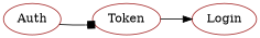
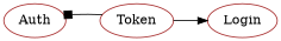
  digraph {
    rankdir=LR
    node [color=brown]
    n1 [label=Auth]
    n2 [label=Token]
    n3 [label=Login]
-   n1 -> n2 [arrowhead=box]
+   n2 -> n1 [arrowhead=box]
    n2 -> n3 [arrowhead=normal]
  }
